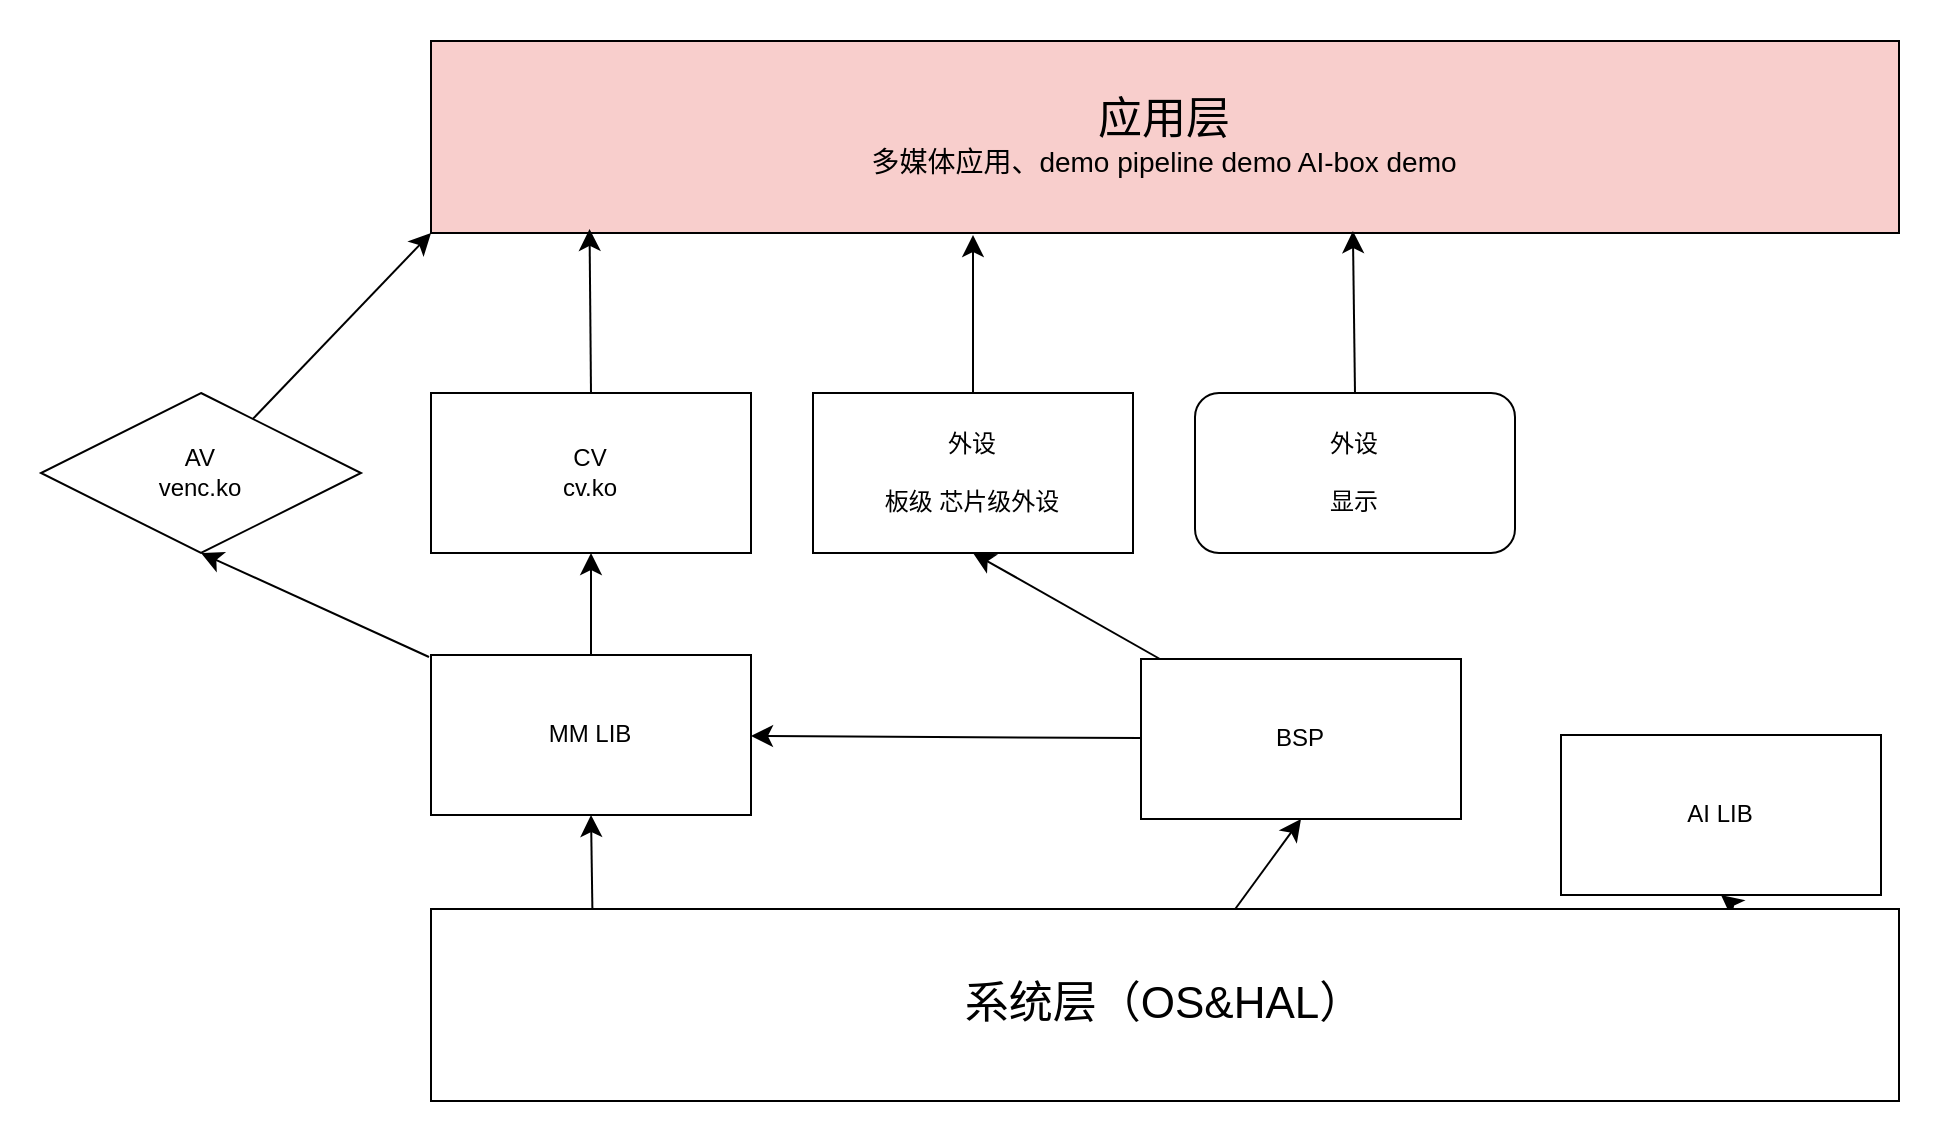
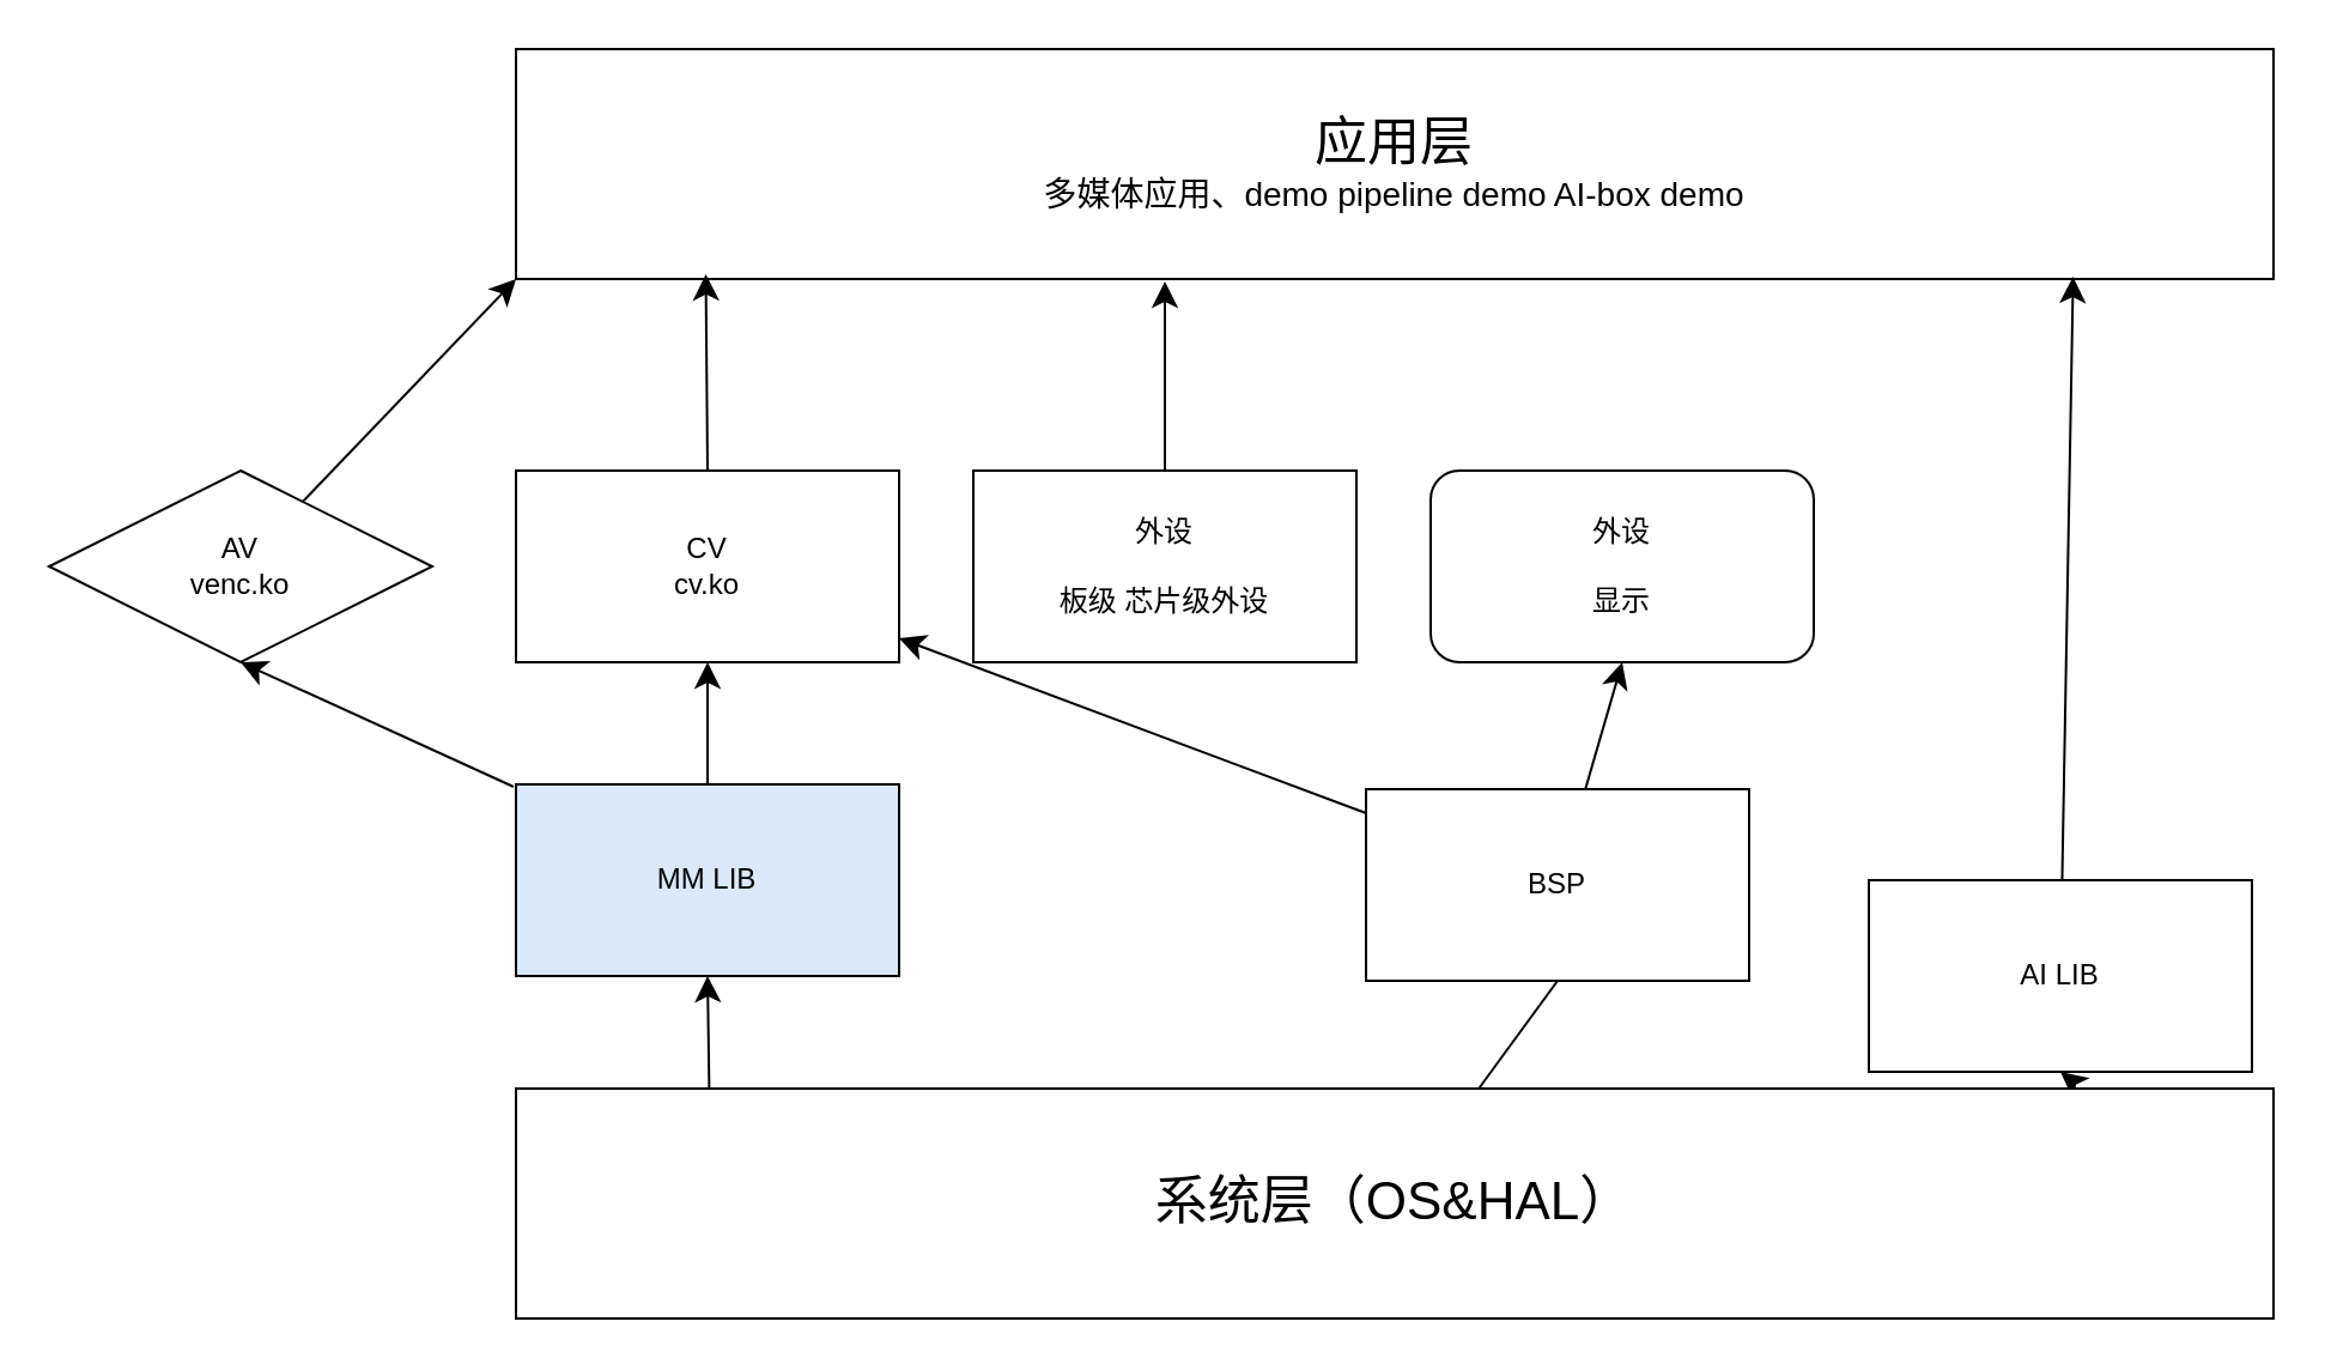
  <mxCell id="0" />
  <mxCell id="1" parent="0" />
  <mxCell id="2" style="edgeStyle=none;curved=1;rounded=0;orthogonalLoop=1;jettySize=auto;html=1;exitX=0.5;exitY=0;exitDx=0;exitDy=0;entryX=0.5;entryY=1;entryDx=0;entryDy=0;fontSize=12;startSize=8;endSize=8;" edge="1" parent="1" source="4" target="13"><mxGeometry relative="1" as="geometry" /></mxCell>
  <mxCell id="3" style="edgeStyle=none;curved=1;rounded=0;orthogonalLoop=1;jettySize=auto;html=1;entryX=0.5;entryY=1;entryDx=0;entryDy=0;fontSize=12;startSize=8;endSize=8;" edge="1" parent="1" target="15"><mxGeometry relative="1" as="geometry"><mxPoint x="214" y="328" as="sourcePoint" /></mxGeometry></mxCell>
- <mxCell id="4" value="MM LIB" style="rounded=0;whiteSpace=wrap;html=1;" vertex="1" parent="1"><mxGeometry x="215" y="327" width="160" height="80" as="geometry" /></mxCell>
+ <mxCell id="4" value="MM LIB" style="rounded=0;whiteSpace=wrap;html=1;fillColor=#dae8fc;" vertex="1" parent="1"><mxGeometry x="215" y="327" width="160" height="80" as="geometry" /></mxCell>
  <mxCell id="5" style="edgeStyle=none;curved=1;rounded=0;orthogonalLoop=1;jettySize=auto;html=1;entryX=0.5;entryY=1;entryDx=0;entryDy=0;fontSize=12;startSize=8;endSize=8;exitX=0.11;exitY=0.031;exitDx=0;exitDy=0;exitPerimeter=0;" edge="1" parent="1" source="8" target="4"><mxGeometry relative="1" as="geometry" /></mxCell>
- <mxCell id="6" style="edgeStyle=none;curved=1;rounded=0;orthogonalLoop=1;jettySize=auto;html=1;entryX=0.5;entryY=1;entryDx=0;entryDy=0;fontSize=12;startSize=8;endSize=8;" edge="1" parent="1" source="8" target="11"><mxGeometry relative="1" as="geometry" /></mxCell>
+ <mxCell id="6" style="edgeStyle=none;curved=1;rounded=0;orthogonalLoop=1;jettySize=auto;html=1;entryX=0.5;entryY=1;entryDx=0;entryDy=0;fontSize=12;startSize=8;endSize=8;endArrow=none;" edge="1" parent="1" source="8" target="11"><mxGeometry relative="1" as="geometry" /></mxCell>
  <mxCell id="7" style="edgeStyle=none;curved=1;rounded=0;orthogonalLoop=1;jettySize=auto;html=1;entryX=0.5;entryY=1;entryDx=0;entryDy=0;fontSize=12;startSize=8;endSize=8;" edge="1" parent="1" target="12"><mxGeometry relative="1" as="geometry"><mxPoint x="865" y="451" as="sourcePoint" /></mxGeometry></mxCell>
  <mxCell id="8" value="&lt;font style=&quot;font-size: 22px;&quot;&gt;系统层（OS&amp;amp;HAL）&lt;/font&gt;" style="rounded=0;whiteSpace=wrap;html=1;" vertex="1" parent="1"><mxGeometry x="215" y="454" width="734" height="96" as="geometry" /></mxCell>
- <mxCell id="9" style="edgeStyle=none;curved=1;rounded=0;orthogonalLoop=1;jettySize=auto;html=1;fontSize=12;startSize=8;endSize=8;" edge="1" parent="1" source="11" target="4"><mxGeometry relative="1" as="geometry" /></mxCell>
- <mxCell id="10" style="edgeStyle=none;curved=1;rounded=0;orthogonalLoop=1;jettySize=auto;html=1;entryX=0.5;entryY=1;entryDx=0;entryDy=0;fontSize=12;startSize=8;endSize=8;" edge="1" parent="1" source="11" target="17"><mxGeometry relative="1" as="geometry" /></mxCell>
+ <mxCell id="9" style="edgeStyle=none;curved=1;rounded=0;orthogonalLoop=1;jettySize=auto;html=1;entryX=0.5;entryY=1;entryDx=0;entryDy=0;fontSize=12;startSize=8;endSize=8;" edge="1" parent="1" source="11" target="18"><mxGeometry relative="1" as="geometry" /></mxCell>
+ <mxCell id="10" style="edgeStyle=none;curved=1;rounded=0;orthogonalLoop=1;jettySize=auto;html=1;fontSize=12;startSize=8;endSize=8;" edge="1" parent="1" source="11" target="13"><mxGeometry relative="1" as="geometry" /></mxCell>
  <mxCell id="11" value="BSP" style="rounded=0;whiteSpace=wrap;html=1;" vertex="1" parent="1"><mxGeometry x="570" y="329" width="160" height="80" as="geometry" /></mxCell>
  <mxCell id="12" value="&lt;div&gt;AI LIB&lt;br&gt;&lt;/div&gt;" style="rounded=0;whiteSpace=wrap;html=1;" vertex="1" parent="1"><mxGeometry x="780" y="367" width="160" height="80" as="geometry" /></mxCell>
  <mxCell id="13" value="&lt;div&gt;CV&lt;/div&gt;&lt;div&gt;cv.ko&lt;br&gt;&lt;/div&gt;" style="rounded=0;whiteSpace=wrap;html=1;" vertex="1" parent="1"><mxGeometry x="215" y="196" width="160" height="80" as="geometry" /></mxCell>
  <mxCell id="14" style="edgeStyle=none;curved=1;rounded=0;orthogonalLoop=1;jettySize=auto;html=1;entryX=0;entryY=1;entryDx=0;entryDy=0;fontSize=12;startSize=8;endSize=8;" edge="1" parent="1" source="15" target="19"><mxGeometry relative="1" as="geometry" /></mxCell>
  <mxCell id="15" value="&lt;div&gt;AV&lt;/div&gt;&lt;div&gt;venc.ko&lt;br&gt;&lt;/div&gt;" style="rhombus;whiteSpace=wrap;html=1;" vertex="1" parent="1"><mxGeometry x="20" y="196" width="160" height="80" as="geometry" /></mxCell>
  <mxCell id="16" style="edgeStyle=none;curved=1;rounded=0;orthogonalLoop=1;jettySize=auto;html=1;fontSize=12;startSize=8;endSize=8;" edge="1" parent="1" source="17"><mxGeometry relative="1" as="geometry"><mxPoint x="486" y="117" as="targetPoint" /></mxGeometry></mxCell>
  <mxCell id="17" value="&lt;div&gt;外设&lt;br&gt;&lt;/div&gt;&lt;div&gt;&lt;br&gt;&lt;/div&gt;&lt;div&gt;板级 芯片级外设&lt;br&gt;&lt;/div&gt;" style="rounded=0;whiteSpace=wrap;html=1;" vertex="1" parent="1"><mxGeometry x="406" y="196" width="160" height="80" as="geometry" /></mxCell>
  <mxCell id="18" value="&lt;div&gt;外设&lt;br&gt;&lt;/div&gt;&lt;div&gt;&lt;br&gt;&lt;/div&gt;&lt;div&gt;显示&lt;br&gt;&lt;/div&gt;" style="whiteSpace=wrap;html=1;rounded=1;" vertex="1" parent="1"><mxGeometry x="597" y="196" width="160" height="80" as="geometry" /></mxCell>
- <mxCell id="19" value="&lt;div&gt;&lt;font style=&quot;font-size: 22px;&quot;&gt;应用层&lt;/font&gt;&lt;/div&gt;&lt;div style=&quot;font-size: 14px;&quot;&gt;&lt;font style=&quot;font-size: 14px;&quot;&gt;多媒体应用、demo pipeline demo AI-box demo &lt;br&gt;&lt;/font&gt;&lt;/div&gt;" style="rounded=0;whiteSpace=wrap;html=1;fillColor=#f8cecc;" vertex="1" parent="1"><mxGeometry x="215" y="20" width="734" height="96" as="geometry" /></mxCell>
- <mxCell id="21" style="edgeStyle=none;curved=1;rounded=0;orthogonalLoop=1;jettySize=auto;html=1;exitX=0.5;exitY=0;exitDx=0;exitDy=0;entryX=0.628;entryY=0.99;entryDx=0;entryDy=0;entryPerimeter=0;fontSize=12;startSize=8;endSize=8;" edge="1" parent="1" source="18" target="19"><mxGeometry relative="1" as="geometry" /></mxCell>
+ <mxCell id="19" value="&lt;div&gt;&lt;font style=&quot;font-size: 22px;&quot;&gt;应用层&lt;/font&gt;&lt;/div&gt;&lt;div style=&quot;font-size: 14px;&quot;&gt;&lt;font style=&quot;font-size: 14px;&quot;&gt;多媒体应用、demo pipeline demo AI-box demo &lt;br&gt;&lt;/font&gt;&lt;/div&gt;" style="rounded=0;whiteSpace=wrap;html=1;" vertex="1" parent="1"><mxGeometry x="215" y="20" width="734" height="96" as="geometry" /></mxCell>
+ <mxCell id="20" style="edgeStyle=none;curved=1;rounded=0;orthogonalLoop=1;jettySize=auto;html=1;entryX=0.886;entryY=0.99;entryDx=0;entryDy=0;entryPerimeter=0;fontSize=12;startSize=8;endSize=8;" edge="1" parent="1" source="12" target="19"><mxGeometry relative="1" as="geometry" /></mxCell>
  <mxCell id="22" style="edgeStyle=none;curved=1;rounded=0;orthogonalLoop=1;jettySize=auto;html=1;exitX=0.5;exitY=0;exitDx=0;exitDy=0;entryX=0.108;entryY=0.979;entryDx=0;entryDy=0;entryPerimeter=0;fontSize=12;startSize=8;endSize=8;" edge="1" parent="1" source="13" target="19"><mxGeometry relative="1" as="geometry" /></mxCell>
